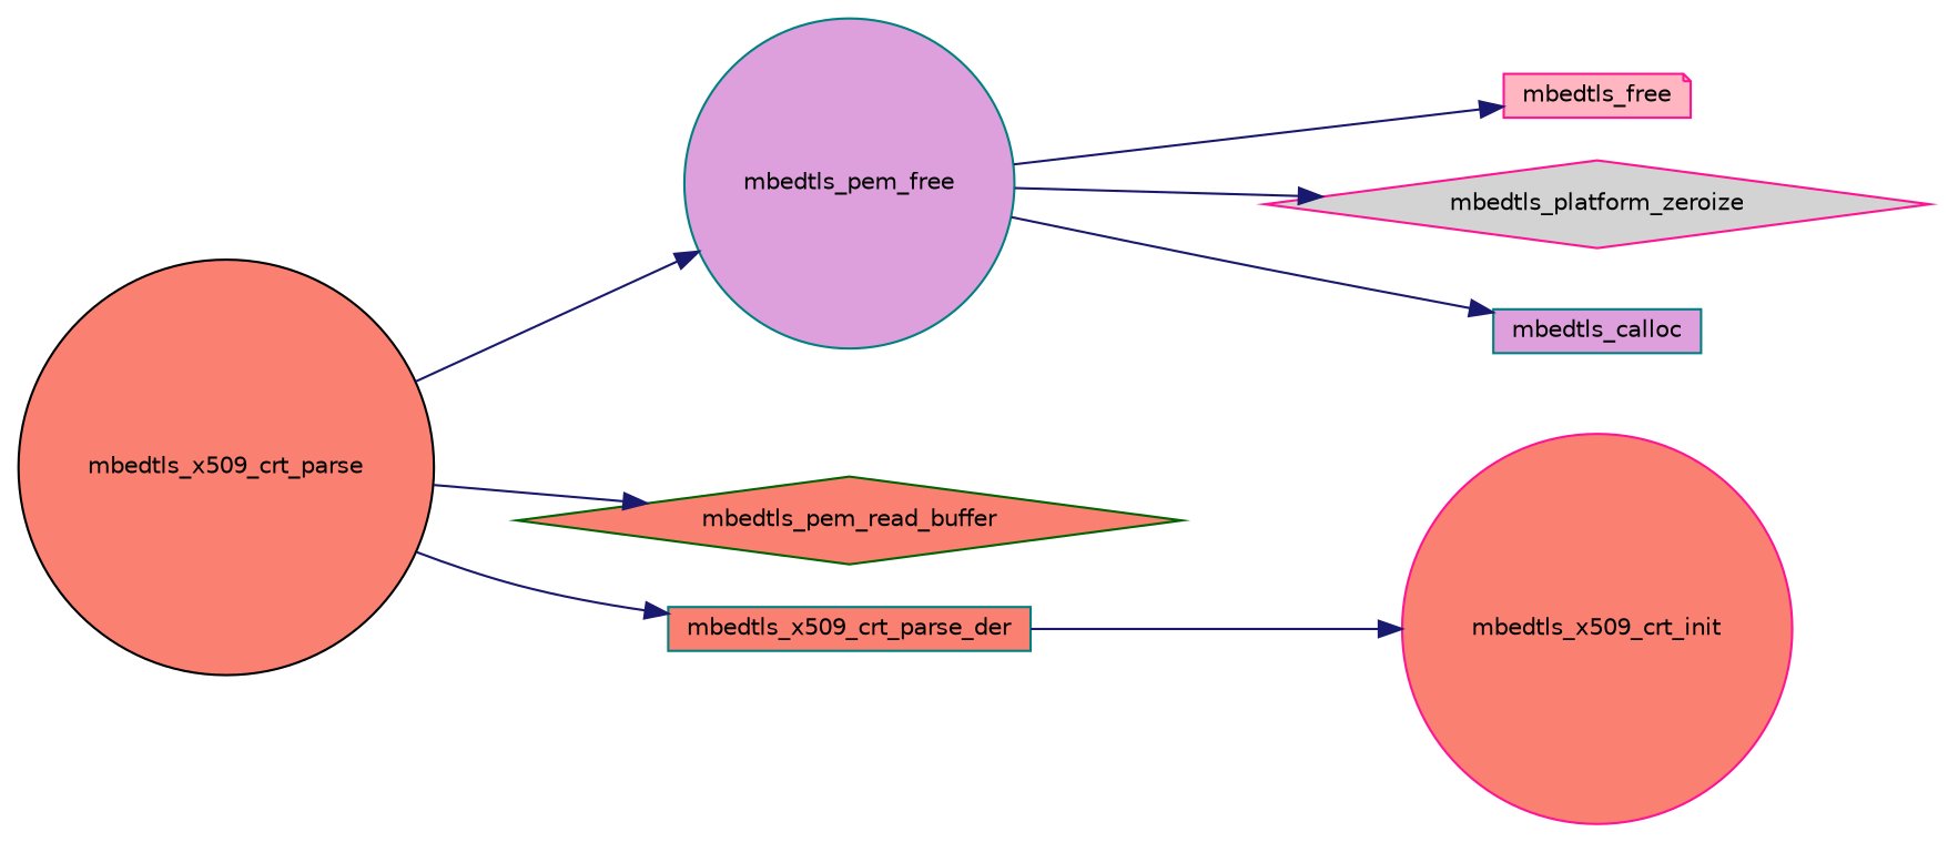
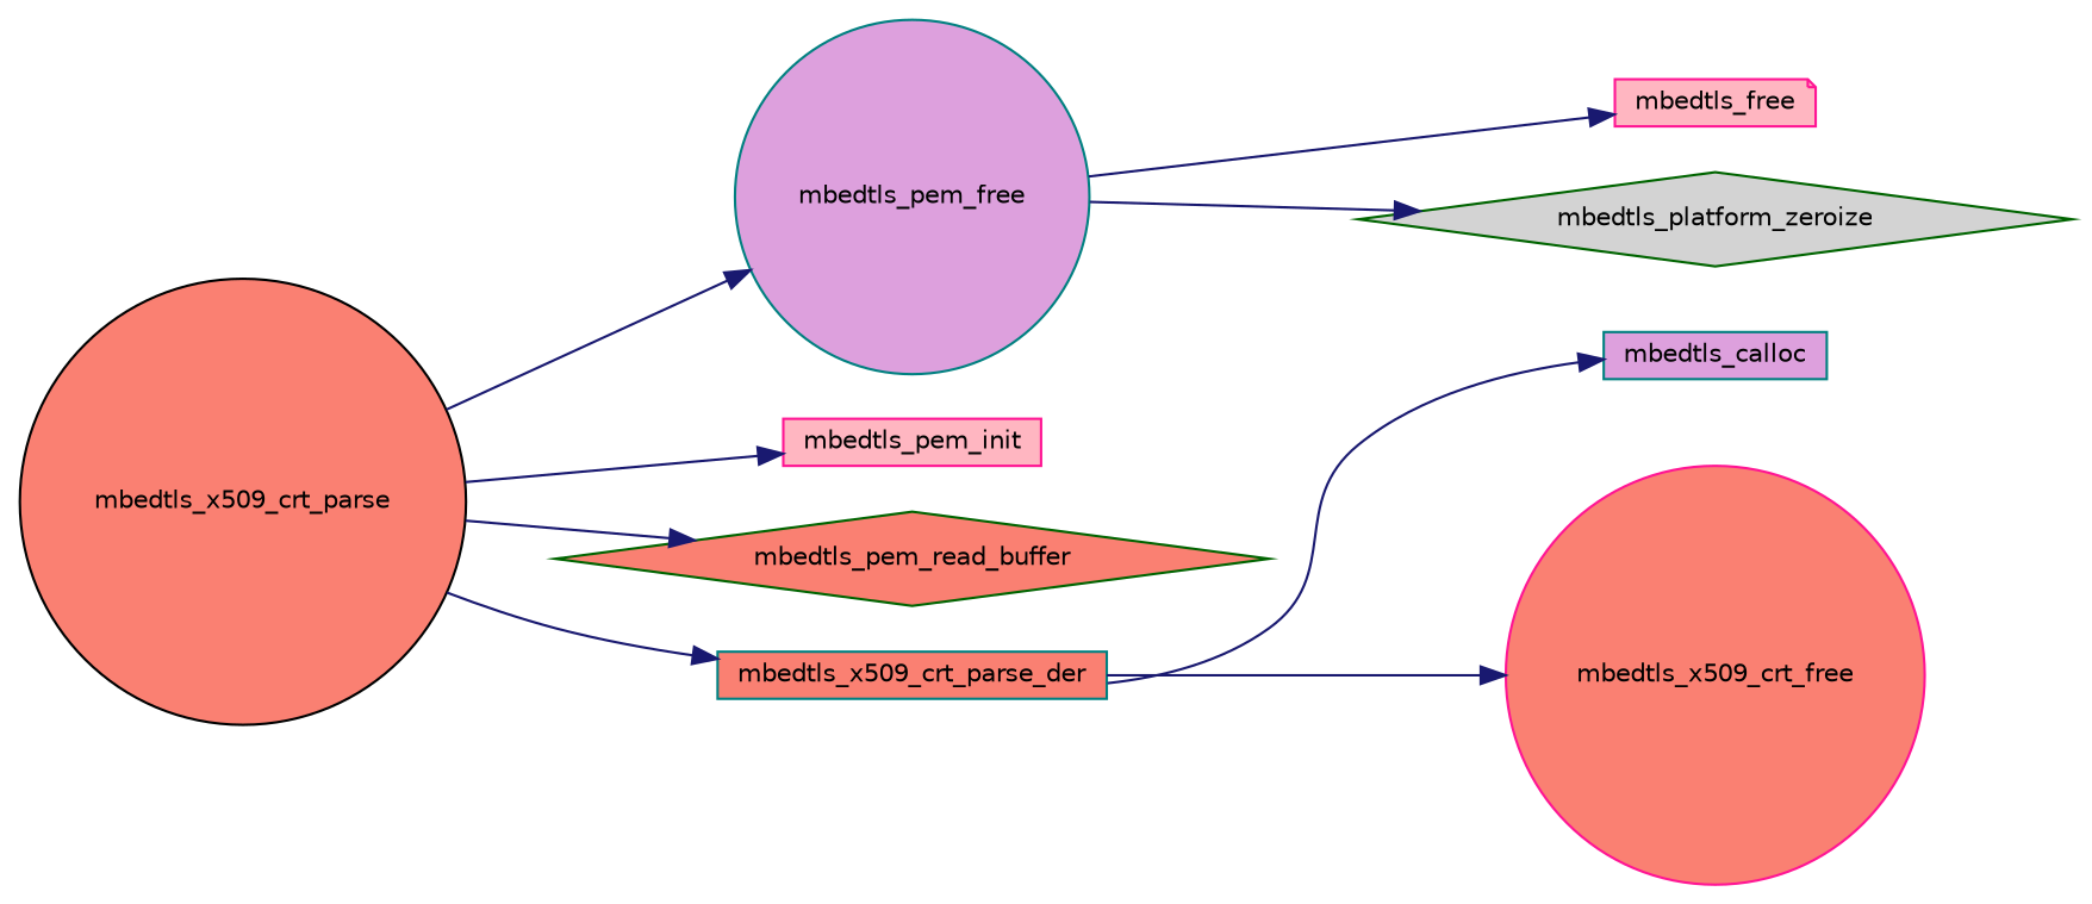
  digraph {
    rankdir=LR
    node [color=teal fillcolor=salmon fontname=Helvetica fontsize=10 shape=box style=filled]
    edge [color=midnightblue fontname=Helvetica fontsize=10 labelfontname=Helvetica labelfontsize=10 style=solid]
    n1 [fillcolor=plum height=0.2 label=mbedtls_calloc width=0.4]
    n2 [color=deeppink fillcolor=lightpink height=0.2 label=mbedtls_free shape=note width=0.4]
    n3 [color=black height=0.2 label=mbedtls_x509_crt_parse shape=circle width=0.4]
    n4 [fillcolor=plum height=0.2 label=mbedtls_pem_free shape=circle width=0.4]
+   n5 [color=deeppink fillcolor=lightpink height=0.2 label=mbedtls_pem_init width=0.4]
    n6 [color=darkgreen height=0.2 label=mbedtls_pem_read_buffer shape=diamond width=0.4]
    n7 [height=0.2 label=mbedtls_x509_crt_parse_der width=0.4]
-   n8 [color=deeppink fillcolor=lightgrey height=0.2 label=mbedtls_platform_zeroize shape=diamond width=0.4]
-   n9 [color=deeppink height=0.2 label=mbedtls_x509_crt_init shape=circle width=0.4]
+   n8 [color=darkgreen fillcolor=lightgrey height=0.2 label=mbedtls_platform_zeroize shape=diamond width=0.4]
+   n9 [color=deeppink height=0.2 label=mbedtls_x509_crt_free shape=circle width=0.4]
    n3 -> n4
+   n3 -> n5
    n3 -> n6
    n3 -> n7
    n4 -> n2
    n4 -> n8
-   n4 -> n1
+   n7 -> n1
    n7 -> n9
  }
